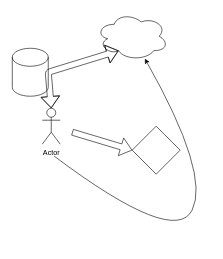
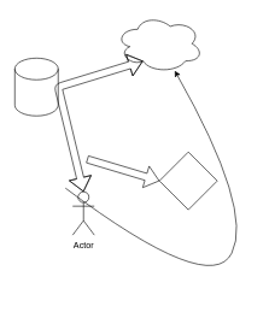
  <mxCell id="0" />
  <mxCell id="1" parent="0" />
  <mxCell id="2" value="" style="shape=cylinder3;whiteSpace=wrap;html=1;boundedLbl=1;backgroundOutline=1;size=15;" parent="1" vertex="1"><mxGeometry x="20" y="80" width="60" height="80" as="geometry" /></mxCell>
  <mxCell id="3" value="" style="rhombus;whiteSpace=wrap;html=1;" parent="1" vertex="1"><mxGeometry x="220" y="210" width="80" height="80" as="geometry" /></mxCell>
  <mxCell id="4" value="" style="ellipse;shape=cloud;whiteSpace=wrap;html=1;" parent="1" vertex="1"><mxGeometry x="160" y="20" width="120" height="80" as="geometry" /></mxCell>
- <mxCell id="5" value="Actor" style="shape=umlActor;verticalLabelPosition=bottom;verticalAlign=top;html=1;outlineConnect=0;" parent="1" vertex="1"><mxGeometry x="70" y="180" width="30" height="60" as="geometry" /></mxCell>
+ <mxCell id="5" value="Actor" style="shape=umlActor;verticalLabelPosition=bottom;verticalAlign=top;html=1;outlineConnect=0;" parent="1" vertex="1"><mxGeometry x="100" y="265" width="30" height="60" as="geometry" /></mxCell>
  <mxCell id="6" value="" style="shape=flexArrow;endArrow=classic;html=1;entryX=0;entryY=0.5;entryDx=0;entryDy=0;" edge="1" parent="1" target="3"><mxGeometry width="50" height="50" relative="1" as="geometry"><mxPoint x="120" y="220" as="sourcePoint" /><mxPoint x="170" y="170" as="targetPoint" /></mxGeometry></mxCell>
  <mxCell id="7" value="" style="shape=flexArrow;endArrow=classic;startArrow=classic;html=1;entryX=0.31;entryY=0.8;entryDx=0;entryDy=0;entryPerimeter=0;exitX=0.5;exitY=0;exitDx=0;exitDy=0;exitPerimeter=0;" edge="1" parent="1" source="5" target="4"><mxGeometry width="50" height="50" relative="1" as="geometry"><mxPoint x="350" y="340" as="sourcePoint" /><mxPoint x="400" y="290" as="targetPoint" /><Array as="points"><mxPoint x="80" y="120" /></Array></mxGeometry></mxCell>
  <mxCell id="8" value="" style="curved=1;endArrow=classic;html=1;" edge="1" parent="1" target="4"><mxGeometry width="50" height="50" relative="1" as="geometry"><mxPoint x="90" y="260" as="sourcePoint" /><mxPoint x="400" y="290" as="targetPoint" /><Array as="points"><mxPoint x="290" y="410" /><mxPoint x="350" y="290" /></Array></mxGeometry></mxCell>
